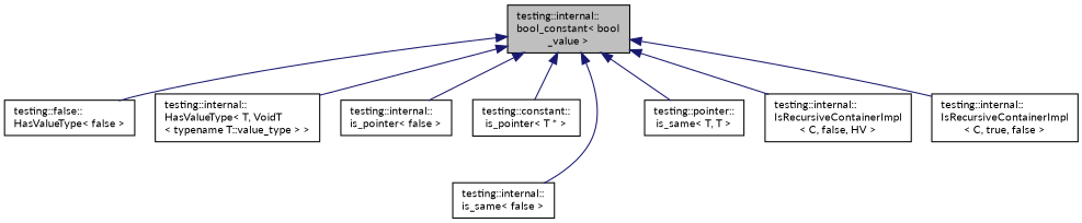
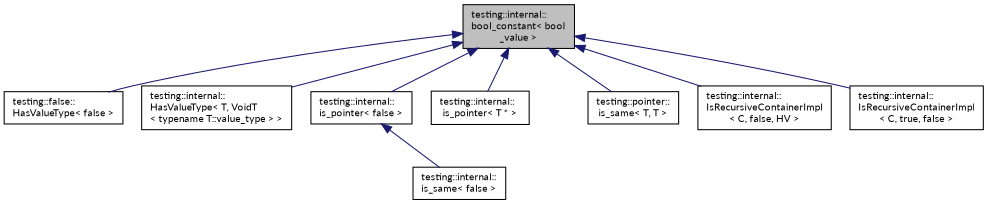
  digraph {
    fontname=Lato
    rankdir=TB
    node [color=black fillcolor=white fontname=Lato fontsize=10 shape=record style=filled]
    edge [color=midnightblue dir=back fontname=Lato fontsize=10 labelfontname=Helvetica labelfontsize=10 style=solid]
    n1 [fillcolor=grey75 fontcolor=black height=0.2 label="testing::internal::\lbool_constant\< bool\l_value \>" width=0.4]
    n2 [height=0.2 label="testing::false::\lHasValueType\< false \>" width=0.4]
    n3 [height=0.2 label="testing::internal::\lHasValueType\< T, VoidT\l\< typename T::value_type \> \>" width=0.4]
    n4 [height=0.2 label="testing::internal::\lis_pointer\< false \>" width=0.4]
-   n5 [height=0.2 label="testing::constant::\lis_pointer\< T * \>" width=0.4]
+   n5 [height=0.2 label="testing::internal::\lis_pointer\< T * \>" width=0.4]
    n6 [height=0.2 label="testing::internal::\lis_same\< false \>" width=0.4]
    n7 [height=0.2 label="testing::pointer::\lis_same\< T, T \>" width=0.4]
    n8 [height=0.2 label="testing::internal::\lIsRecursiveContainerImpl\l\< C, false, HV \>" width=0.4]
    n9 [height=0.2 label="testing::internal::\lIsRecursiveContainerImpl\l\< C, true, false \>" width=0.4]
    n1 -> n2
    n1 -> n3
    n1 -> n4
    n1 -> n5
-   n1 -> n6
+   n4 -> n6
    n1 -> n7
    n1 -> n8
    n1 -> n9
  }
